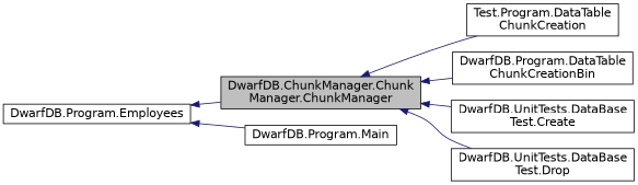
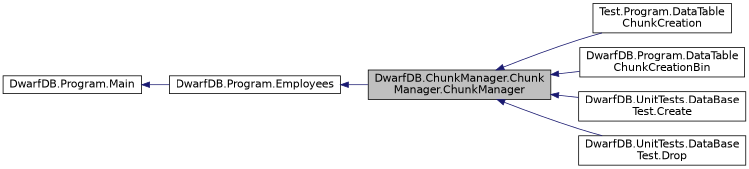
  digraph {
    rankdir=LR
    node [color=black fillcolor=white fontname=Helvetica fontsize=14 shape=record style=filled]
    edge [color=midnightblue dir=back fontname=Helvetica fontsize=14 labelfontname=Helvetica labelfontsize=14 style=solid]
    n1 [fillcolor=grey75 fontcolor=black height=0.2 label="DwarfDB.ChunkManager.Chunk\lManager.ChunkManager" width=0.4]
    n2 [height=0.2 label="Test.Program.DataTable\lChunkCreation" width=0.4]
    n3 [height=0.2 label="DwarfDB.Program.DataTable\lChunkCreationBin" width=0.4]
    n4 [height=0.2 label="DwarfDB.UnitTests.DataBase\lTest.Create" width=0.4]
    n5 [height=0.2 label="DwarfDB.UnitTests.DataBase\lTest.Drop" width=0.4]
    n6 [height=0.2 label="DwarfDB.Program.Employees" width=0.4]
    n7 [height=0.2 label="DwarfDB.Program.Main" width=0.4]
    n1 -> n2
    n1 -> n3
    n1 -> n4
    n1 -> n5
    n6 -> n1
-   n6 -> n7
+   n7 -> n6
  }
